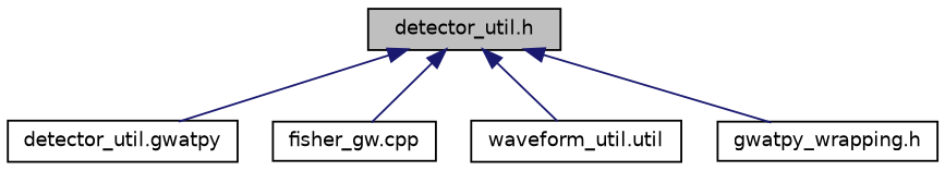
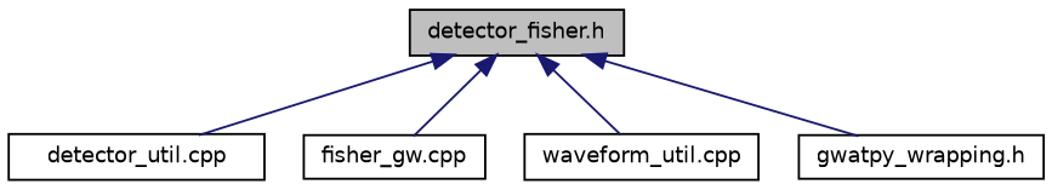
  digraph {
    node [color=black fillcolor=white fontname=Helvetica fontsize=10 shape=record style=filled]
    edge [color=midnightblue dir=back fontname=Helvetica fontsize=10 labelfontname=Helvetica labelfontsize=10 style=solid]
-   n1 [fillcolor=grey75 fontcolor=black height=0.2 label="detector_util.h" width=0.4]
-   n2 [height=0.2 label="detector_util.gwatpy" width=0.4]
+   n1 [fillcolor=grey75 fontcolor=black height=0.2 label="detector_fisher.h" width=0.4]
+   n2 [height=0.2 label="detector_util.cpp" width=0.4]
    n3 [height=0.2 label="fisher_gw.cpp" width=0.4]
-   n4 [height=0.2 label="waveform_util.util" width=0.4]
+   n4 [height=0.2 label="waveform_util.cpp" width=0.4]
    n5 [height=0.2 label="gwatpy_wrapping.h" width=0.4]
    n1 -> n2
    n1 -> n3
    n1 -> n4
    n1 -> n5
  }
